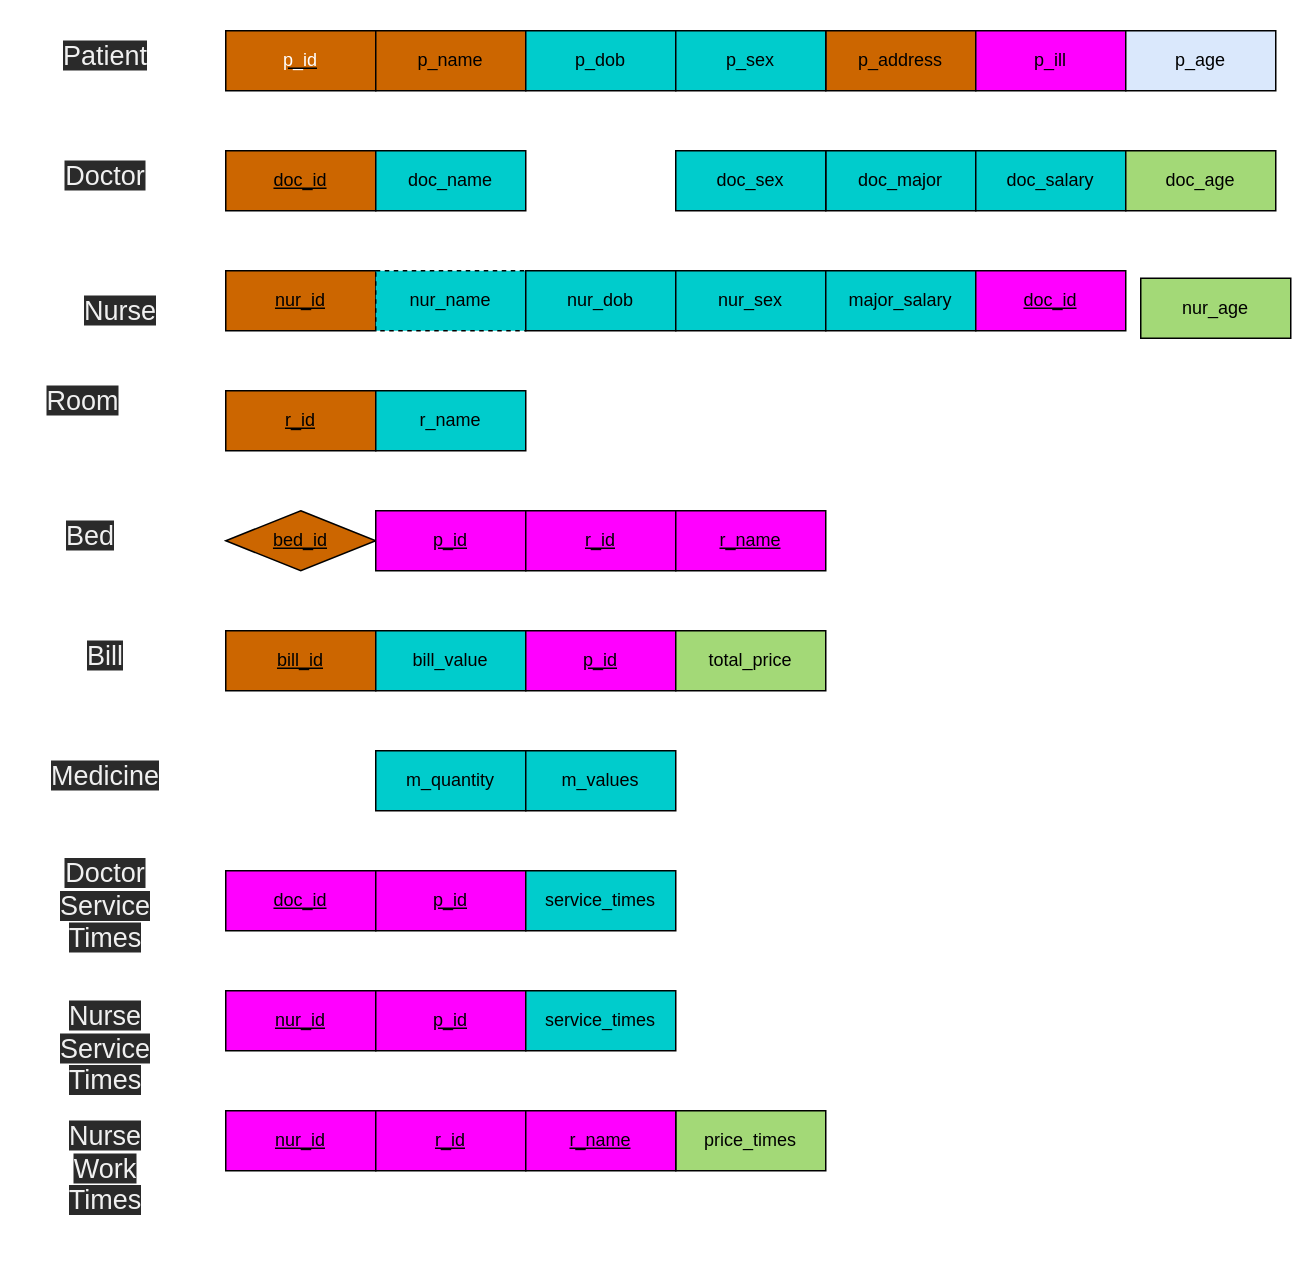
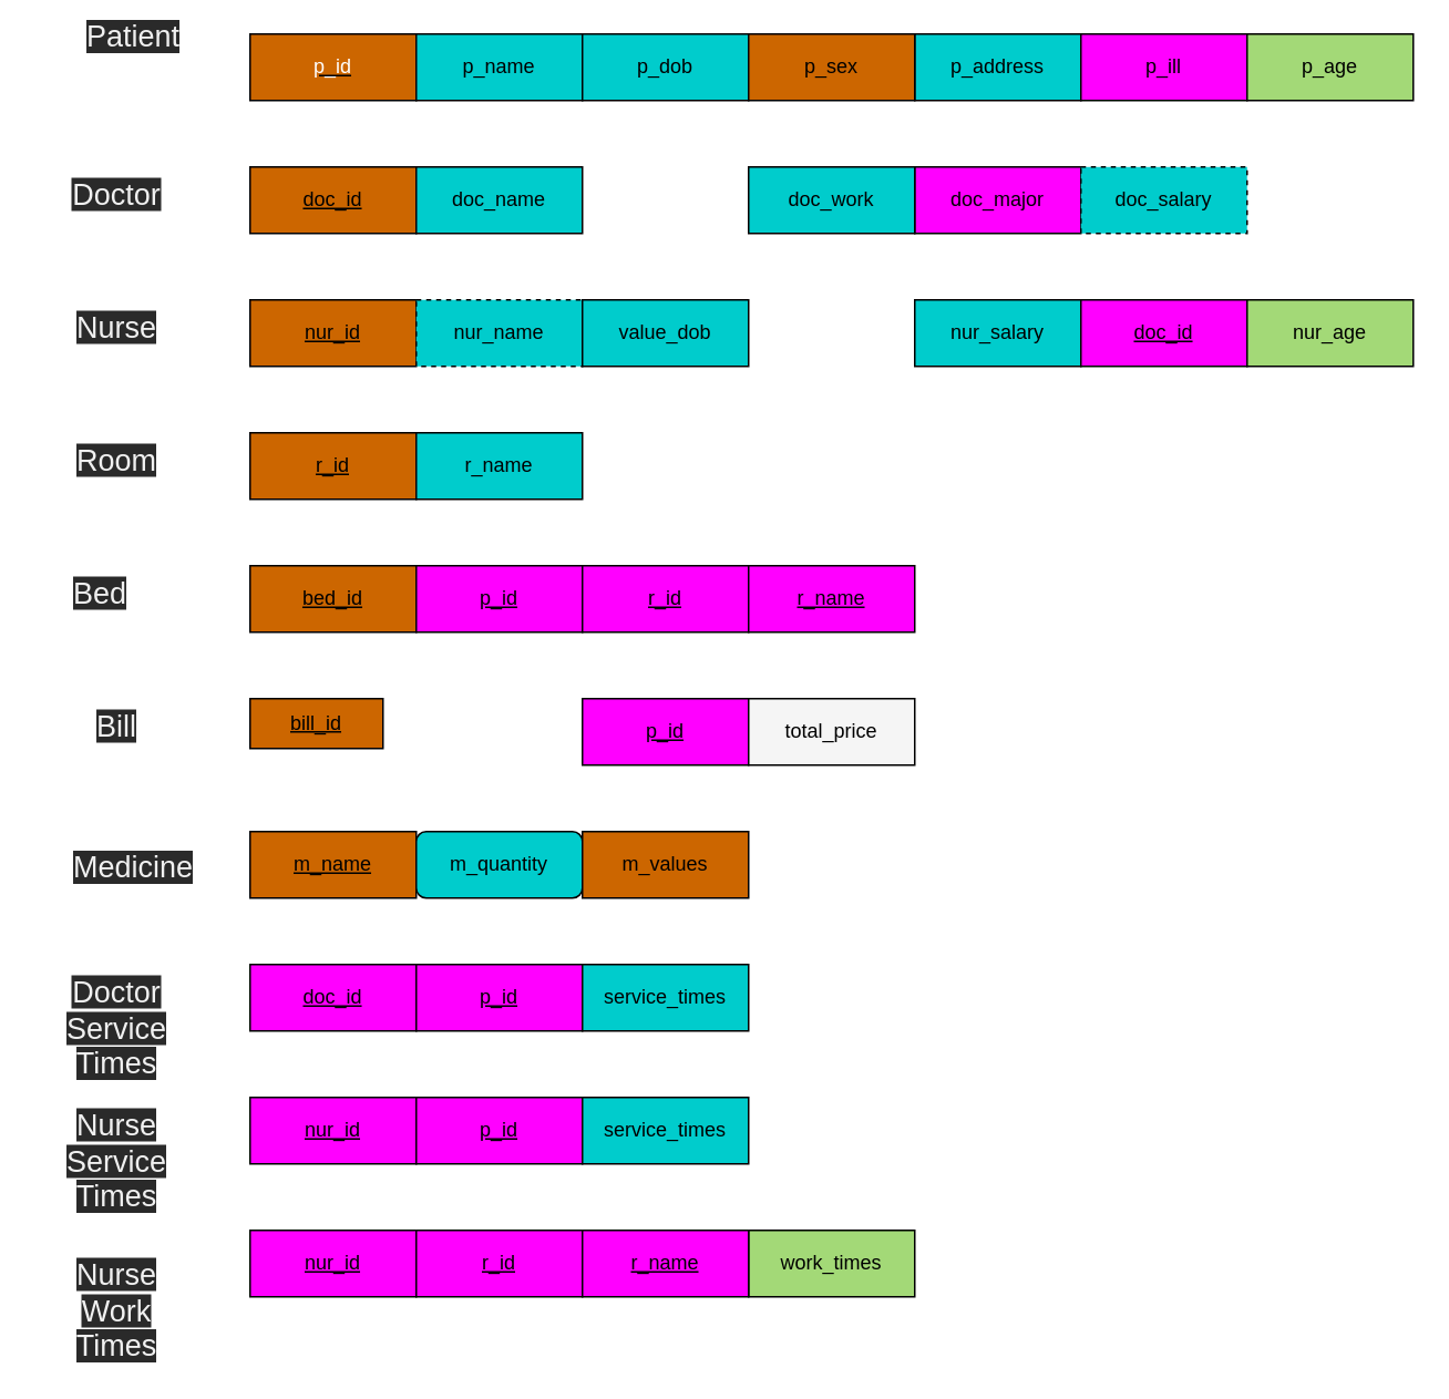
  <mxCell id="0" />
  <mxCell id="1" parent="0" />
  <mxCell id="2" value="&lt;u&gt;&lt;font color=&quot;#ffffff&quot;&gt;p_id&lt;/font&gt;&lt;/u&gt;" style="whiteSpace=wrap;html=1;align=center;fillColor=#CC6600;" parent="1" vertex="1"><mxGeometry x="150" y="20" width="100" height="40" as="geometry" /></mxCell>
- <mxCell id="3" value="p_name" style="whiteSpace=wrap;html=1;align=center;fillColor=#cc6600;" parent="1" vertex="1"><mxGeometry x="250" y="20" width="100" height="40" as="geometry" /></mxCell>
+ <mxCell id="3" value="p_name" style="whiteSpace=wrap;html=1;align=center;fillColor=#00CCCC;" parent="1" vertex="1"><mxGeometry x="250" y="20" width="100" height="40" as="geometry" /></mxCell>
  <mxCell id="4" value="&lt;span style=&quot;color: rgb(240 , 240 , 240) ; font-family: &amp;#34;helvetica&amp;#34; ; font-size: 18px ; font-style: normal ; font-weight: 400 ; letter-spacing: normal ; text-indent: 0px ; text-transform: none ; word-spacing: 0px ; background-color: rgb(42 , 42 , 42) ; display: inline ; float: none&quot;&gt;Doctor&lt;/span&gt;" style="text;whiteSpace=wrap;html=1;align=center;" parent="1" vertex="1"><mxGeometry x="30" y="100" width="80" height="40" as="geometry" /></mxCell>
- <mxCell id="5" value="&lt;span style=&quot;color: rgb(240 , 240 , 240) ; font-family: &amp;#34;helvetica&amp;#34; ; font-size: 18px ; font-style: normal ; font-weight: 400 ; letter-spacing: normal ; text-indent: 0px ; text-transform: none ; word-spacing: 0px ; background-color: rgb(42 , 42 , 42) ; display: inline ; float: none&quot;&gt;Room&lt;/span&gt;" style="text;whiteSpace=wrap;html=1;align=center;" parent="1" vertex="1"><mxGeometry x="15" y="250" width="80" height="40" as="geometry" /></mxCell>
- <mxCell id="6" value="&lt;span style=&quot;color: rgb(240 , 240 , 240) ; font-family: &amp;#34;helvetica&amp;#34; ; font-size: 18px ; font-style: normal ; font-weight: 400 ; letter-spacing: normal ; text-indent: 0px ; text-transform: none ; word-spacing: 0px ; background-color: rgb(42 , 42 , 42) ; display: inline ; float: none&quot;&gt;Nurse&lt;/span&gt;" style="text;whiteSpace=wrap;html=1;align=center;" parent="1" vertex="1"><mxGeometry x="40" y="190" width="80" height="40" as="geometry" /></mxCell>
+ <mxCell id="5" value="&lt;span style=&quot;color: rgb(240 , 240 , 240) ; font-family: &amp;#34;helvetica&amp;#34; ; font-size: 18px ; font-style: normal ; font-weight: 400 ; letter-spacing: normal ; text-indent: 0px ; text-transform: none ; word-spacing: 0px ; background-color: rgb(42 , 42 , 42) ; display: inline ; float: none&quot;&gt;Room&lt;/span&gt;" style="text;whiteSpace=wrap;html=1;align=center;" parent="1" vertex="1"><mxGeometry x="30" y="260" width="80" height="40" as="geometry" /></mxCell>
+ <mxCell id="6" value="&lt;span style=&quot;color: rgb(240 , 240 , 240) ; font-family: &amp;#34;helvetica&amp;#34; ; font-size: 18px ; font-style: normal ; font-weight: 400 ; letter-spacing: normal ; text-indent: 0px ; text-transform: none ; word-spacing: 0px ; background-color: rgb(42 , 42 , 42) ; display: inline ; float: none&quot;&gt;Nurse&lt;/span&gt;" style="text;whiteSpace=wrap;html=1;align=center;" parent="1" vertex="1"><mxGeometry x="30" y="180" width="80" height="40" as="geometry" /></mxCell>
  <mxCell id="7" value="&lt;span style=&quot;color: rgb(240 , 240 , 240) ; font-family: &amp;#34;helvetica&amp;#34; ; font-size: 18px ; font-style: normal ; font-weight: 400 ; letter-spacing: normal ; text-indent: 0px ; text-transform: none ; word-spacing: 0px ; background-color: rgb(42 , 42 , 42) ; display: inline ; float: none&quot;&gt;Bed&lt;/span&gt;" style="text;whiteSpace=wrap;html=1;align=center;" parent="1" vertex="1"><mxGeometry x="20" y="340" width="80" height="40" as="geometry" /></mxCell>
- <mxCell id="8" value="&lt;span style=&quot;color: rgb(240 , 240 , 240) ; font-family: &amp;#34;helvetica&amp;#34; ; font-size: 18px ; font-style: normal ; font-weight: 400 ; letter-spacing: normal ; text-indent: 0px ; text-transform: none ; word-spacing: 0px ; background-color: rgb(42 , 42 , 42) ; display: inline ; float: none&quot;&gt;Patient&lt;/span&gt;" style="text;whiteSpace=wrap;html=1;align=center;" parent="1" vertex="1"><mxGeometry x="30" y="20" width="80" height="40" as="geometry" /></mxCell>
+ <mxCell id="8" value="&lt;span style=&quot;color: rgb(240 , 240 , 240) ; font-family: &amp;#34;helvetica&amp;#34; ; font-size: 18px ; font-style: normal ; font-weight: 400 ; letter-spacing: normal ; text-indent: 0px ; text-transform: none ; word-spacing: 0px ; background-color: rgb(42 , 42 , 42) ; display: inline ; float: none&quot;&gt;Patient&lt;/span&gt;" style="text;whiteSpace=wrap;html=1;align=center;" parent="1" vertex="1"><mxGeometry x="40" y="5" width="80" height="40" as="geometry" /></mxCell>
  <mxCell id="9" value="&lt;span style=&quot;color: rgb(240 , 240 , 240) ; font-family: &amp;#34;helvetica&amp;#34; ; font-size: 18px ; font-style: normal ; font-weight: 400 ; letter-spacing: normal ; text-indent: 0px ; text-transform: none ; word-spacing: 0px ; background-color: rgb(42 , 42 , 42) ; display: inline ; float: none&quot;&gt;Bill&lt;/span&gt;" style="text;whiteSpace=wrap;html=1;align=center;" parent="1" vertex="1"><mxGeometry x="30" y="420" width="80" height="40" as="geometry" /></mxCell>
- <mxCell id="10" value="&lt;span style=&quot;color: rgb(240 , 240 , 240) ; font-family: &amp;#34;helvetica&amp;#34; ; font-size: 18px ; font-style: normal ; font-weight: 400 ; letter-spacing: normal ; text-indent: 0px ; text-transform: none ; word-spacing: 0px ; background-color: rgb(42 , 42 , 42) ; display: inline ; float: none&quot;&gt;Medicine&lt;/span&gt;" style="text;whiteSpace=wrap;html=1;align=center;" parent="1" vertex="1"><mxGeometry x="30" y="500" width="80" height="40" as="geometry" /></mxCell>
+ <mxCell id="10" value="&lt;span style=&quot;color: rgb(240 , 240 , 240) ; font-family: &amp;#34;helvetica&amp;#34; ; font-size: 18px ; font-style: normal ; font-weight: 400 ; letter-spacing: normal ; text-indent: 0px ; text-transform: none ; word-spacing: 0px ; background-color: rgb(42 , 42 , 42) ; display: inline ; float: none&quot;&gt;Medicine&lt;/span&gt;" style="text;whiteSpace=wrap;html=1;align=center;" parent="1" vertex="1"><mxGeometry x="40" y="505" width="80" height="40" as="geometry" /></mxCell>
  <mxCell id="11" value="p_dob" style="whiteSpace=wrap;html=1;align=center;fillColor=#00CCCC;" parent="1" vertex="1"><mxGeometry x="350" y="20" width="100" height="40" as="geometry" /></mxCell>
- <mxCell id="12" value="p_address" style="whiteSpace=wrap;html=1;align=center;fillColor=#cc6600;" parent="1" vertex="1"><mxGeometry x="550" y="20" width="100" height="40" as="geometry" /></mxCell>
- <mxCell id="13" value="p_sex" style="whiteSpace=wrap;html=1;align=center;fillColor=#00CCCC;" parent="1" vertex="1"><mxGeometry x="450" y="20" width="100" height="40" as="geometry" /></mxCell>
+ <mxCell id="12" value="p_address" style="whiteSpace=wrap;html=1;align=center;fillColor=#00CCCC;" parent="1" vertex="1"><mxGeometry x="550" y="20" width="100" height="40" as="geometry" /></mxCell>
+ <mxCell id="13" value="p_sex" style="whiteSpace=wrap;html=1;align=center;fillColor=#cc6600;" parent="1" vertex="1"><mxGeometry x="450" y="20" width="100" height="40" as="geometry" /></mxCell>
  <mxCell id="14" value="p_ill" style="whiteSpace=wrap;html=1;align=center;fillColor=#ff00ff;" parent="1" vertex="1"><mxGeometry x="650" y="20" width="100" height="40" as="geometry" /></mxCell>
  <mxCell id="15" value="&lt;u&gt;doc_id&lt;/u&gt;" style="whiteSpace=wrap;html=1;align=center;fillColor=#CC6600;" parent="1" vertex="1"><mxGeometry x="150" y="100" width="100" height="40" as="geometry" /></mxCell>
  <mxCell id="16" value="doc_name" style="whiteSpace=wrap;html=1;align=center;fillColor=#00CCCC;" parent="1" vertex="1"><mxGeometry x="250" y="100" width="100" height="40" as="geometry" /></mxCell>
- <mxCell id="17" value="doc_major" style="whiteSpace=wrap;html=1;align=center;fillColor=#00CCCC;" parent="1" vertex="1"><mxGeometry x="550" y="100" width="100" height="40" as="geometry" /></mxCell>
- <mxCell id="18" value="doc_sex" style="whiteSpace=wrap;html=1;align=center;fillColor=#00CCCC;" parent="1" vertex="1"><mxGeometry x="450" y="100" width="100" height="40" as="geometry" /></mxCell>
- <mxCell id="19" value="doc_salary" style="whiteSpace=wrap;html=1;align=center;fillColor=#00CCCC;" parent="1" vertex="1"><mxGeometry x="650" y="100" width="100" height="40" as="geometry" /></mxCell>
+ <mxCell id="17" value="doc_major" style="whiteSpace=wrap;html=1;align=center;fillColor=#ff00ff;" parent="1" vertex="1"><mxGeometry x="550" y="100" width="100" height="40" as="geometry" /></mxCell>
+ <mxCell id="18" value="doc_work" style="whiteSpace=wrap;html=1;align=center;fillColor=#00CCCC;" parent="1" vertex="1"><mxGeometry x="450" y="100" width="100" height="40" as="geometry" /></mxCell>
+ <mxCell id="19" value="doc_salary" style="whiteSpace=wrap;html=1;align=center;fillColor=#00CCCC;dashed=1;" parent="1" vertex="1"><mxGeometry x="650" y="100" width="100" height="40" as="geometry" /></mxCell>
  <mxCell id="20" value="&lt;u&gt;r_id&lt;/u&gt;" style="whiteSpace=wrap;html=1;align=center;fillColor=#CC6600;" parent="1" vertex="1"><mxGeometry x="150" y="260" width="100" height="40" as="geometry" /></mxCell>
- <mxCell id="21" value="&lt;u&gt;bed_id&lt;/u&gt;" style="rhombus;whiteSpace=wrap;html=1;align=center;fillColor=#CC6600;" parent="1" vertex="1"><mxGeometry x="150" y="340" width="100" height="40" as="geometry" /></mxCell>
- <mxCell id="22" value="&lt;u&gt;bill_id&lt;/u&gt;" style="whiteSpace=wrap;html=1;align=center;fillColor=#CC6600;" parent="1" vertex="1"><mxGeometry x="150" y="420" width="100" height="40" as="geometry" /></mxCell>
- <mxCell id="23" value="bill_value" style="whiteSpace=wrap;html=1;align=center;fillColor=#00CCCC;" parent="1" vertex="1"><mxGeometry x="250" y="420" width="100" height="40" as="geometry" /></mxCell>
- <mxCell id="25" value="m_quantity" style="whiteSpace=wrap;html=1;align=center;fillColor=#00CCCC;" parent="1" vertex="1"><mxGeometry x="250" y="500" width="100" height="40" as="geometry" /></mxCell>
- <mxCell id="26" value="m_values" style="whiteSpace=wrap;html=1;align=center;fillColor=#00CCCC;" parent="1" vertex="1"><mxGeometry x="350" y="500" width="100" height="40" as="geometry" /></mxCell>
+ <mxCell id="21" value="&lt;u&gt;bed_id&lt;/u&gt;" style="whiteSpace=wrap;html=1;align=center;fillColor=#CC6600;" parent="1" vertex="1"><mxGeometry x="150" y="340" width="100" height="40" as="geometry" /></mxCell>
+ <mxCell id="22" value="&lt;u&gt;bill_id&lt;/u&gt;" style="whiteSpace=wrap;html=1;align=center;fillColor=#CC6600;" parent="1" vertex="1"><mxGeometry x="150" y="420" width="80" height="30" as="geometry" /></mxCell>
+ <mxCell id="24" value="&lt;u&gt;m_name&lt;/u&gt;" style="whiteSpace=wrap;html=1;align=center;fillColor=#CC6600;" parent="1" vertex="1"><mxGeometry x="150" y="500" width="100" height="40" as="geometry" /></mxCell>
+ <mxCell id="25" value="m_quantity" style="whiteSpace=wrap;html=1;align=center;fillColor=#00CCCC;rounded=1;" parent="1" vertex="1"><mxGeometry x="250" y="500" width="100" height="40" as="geometry" /></mxCell>
+ <mxCell id="26" value="m_values" style="whiteSpace=wrap;html=1;align=center;fillColor=#cc6600;" parent="1" vertex="1"><mxGeometry x="350" y="500" width="100" height="40" as="geometry" /></mxCell>
  <mxCell id="27" value="&lt;u&gt;nur_id&lt;/u&gt;" style="whiteSpace=wrap;html=1;align=center;fillColor=#CC6600;" parent="1" vertex="1"><mxGeometry x="150" y="180" width="100" height="40" as="geometry" /></mxCell>
  <mxCell id="28" value="nur_name" style="whiteSpace=wrap;html=1;align=center;fillColor=#00CCCC;dashed=1;" parent="1" vertex="1"><mxGeometry x="250" y="180" width="100" height="40" as="geometry" /></mxCell>
- <mxCell id="29" value="nur_dob" style="whiteSpace=wrap;html=1;align=center;fillColor=#00CCCC;" parent="1" vertex="1"><mxGeometry x="350" y="180" width="100" height="40" as="geometry" /></mxCell>
- <mxCell id="30" value="nur_sex" style="whiteSpace=wrap;html=1;align=center;fillColor=#00CCCC;" parent="1" vertex="1"><mxGeometry x="450" y="180" width="100" height="40" as="geometry" /></mxCell>
- <mxCell id="31" value="major_salary" style="whiteSpace=wrap;html=1;align=center;fillColor=#00CCCC;" parent="1" vertex="1"><mxGeometry x="550" y="180" width="100" height="40" as="geometry" /></mxCell>
+ <mxCell id="29" value="value_dob" style="whiteSpace=wrap;html=1;align=center;fillColor=#00CCCC;" parent="1" vertex="1"><mxGeometry x="350" y="180" width="100" height="40" as="geometry" /></mxCell>
+ <mxCell id="31" value="nur_salary" style="whiteSpace=wrap;html=1;align=center;fillColor=#00CCCC;" parent="1" vertex="1"><mxGeometry x="550" y="180" width="100" height="40" as="geometry" /></mxCell>
  <mxCell id="32" value="&lt;u&gt;p_id&lt;/u&gt;" style="whiteSpace=wrap;html=1;align=center;fillColor=#FF00FF;" parent="1" vertex="1"><mxGeometry x="350" y="420" width="100" height="40" as="geometry" /></mxCell>
  <mxCell id="33" value="&lt;u&gt;p_id&lt;/u&gt;" style="whiteSpace=wrap;html=1;align=center;fillColor=#FF00FF;" parent="1" vertex="1"><mxGeometry x="250" y="340" width="100" height="40" as="geometry" /></mxCell>
  <mxCell id="34" value="&lt;u&gt;doc_id&lt;/u&gt;" style="whiteSpace=wrap;html=1;align=center;fillColor=#FF00FF;" parent="1" vertex="1"><mxGeometry x="650" y="180" width="100" height="40" as="geometry" /></mxCell>
  <mxCell id="35" value="&lt;u&gt;r_id&lt;/u&gt;" style="whiteSpace=wrap;html=1;align=center;fillColor=#FF00FF;" parent="1" vertex="1"><mxGeometry x="350" y="340" width="100" height="40" as="geometry" /></mxCell>
  <mxCell id="36" value="&lt;u&gt;r_name&lt;/u&gt;" style="whiteSpace=wrap;html=1;align=center;fillColor=#FF00FF;" parent="1" vertex="1"><mxGeometry x="450" y="340" width="100" height="40" as="geometry" /></mxCell>
- <mxCell id="37" value="&lt;span style=&quot;color: rgb(240 , 240 , 240) ; font-family: &amp;#34;helvetica&amp;#34; ; font-size: 18px ; font-style: normal ; font-weight: 400 ; letter-spacing: normal ; text-indent: 0px ; text-transform: none ; word-spacing: 0px ; background-color: rgb(42 , 42 , 42) ; display: inline ; float: none&quot;&gt;Doctor&lt;br&gt;Service&lt;br&gt;Times&lt;br&gt;&lt;/span&gt;" style="text;whiteSpace=wrap;html=1;align=center;" parent="1" vertex="1"><mxGeometry x="30" y="565" width="80" height="80" as="geometry" /></mxCell>
+ <mxCell id="37" value="&lt;span style=&quot;color: rgb(240 , 240 , 240) ; font-family: &amp;#34;helvetica&amp;#34; ; font-size: 18px ; font-style: normal ; font-weight: 400 ; letter-spacing: normal ; text-indent: 0px ; text-transform: none ; word-spacing: 0px ; background-color: rgb(42 , 42 , 42) ; display: inline ; float: none&quot;&gt;Doctor&lt;br&gt;Service&lt;br&gt;Times&lt;br&gt;&lt;/span&gt;" style="text;whiteSpace=wrap;html=1;align=center;" parent="1" vertex="1"><mxGeometry x="30" y="580" width="80" height="80" as="geometry" /></mxCell>
  <mxCell id="38" value="&lt;span style=&quot;color: rgb(240 , 240 , 240) ; font-family: &amp;#34;helvetica&amp;#34; ; font-size: 18px ; font-style: normal ; font-weight: 400 ; letter-spacing: normal ; text-indent: 0px ; text-transform: none ; word-spacing: 0px ; background-color: rgb(42 , 42 , 42) ; display: inline ; float: none&quot;&gt;Nurse&lt;br&gt;Service&lt;br&gt;Times&lt;br&gt;&lt;/span&gt;" style="text;whiteSpace=wrap;html=1;align=center;" parent="1" vertex="1"><mxGeometry x="30" y="660" width="80" height="80" as="geometry" /></mxCell>
- <mxCell id="39" value="&lt;span style=&quot;color: rgb(240 , 240 , 240) ; font-family: &amp;#34;helvetica&amp;#34; ; font-size: 18px ; font-style: normal ; font-weight: 400 ; letter-spacing: normal ; text-indent: 0px ; text-transform: none ; word-spacing: 0px ; background-color: rgb(42 , 42 , 42) ; display: inline ; float: none&quot;&gt;Nurse&lt;br&gt;Work&lt;br&gt;Times&lt;br&gt;&lt;/span&gt;" style="text;whiteSpace=wrap;html=1;align=center;" parent="1" vertex="1"><mxGeometry x="30" y="740" width="80" height="80" as="geometry" /></mxCell>
+ <mxCell id="39" value="&lt;span style=&quot;color: rgb(240 , 240 , 240) ; font-family: &amp;#34;helvetica&amp;#34; ; font-size: 18px ; font-style: normal ; font-weight: 400 ; letter-spacing: normal ; text-indent: 0px ; text-transform: none ; word-spacing: 0px ; background-color: rgb(42 , 42 , 42) ; display: inline ; float: none&quot;&gt;Nurse&lt;br&gt;Work&lt;br&gt;Times&lt;br&gt;&lt;/span&gt;" style="text;whiteSpace=wrap;html=1;align=center;" parent="1" vertex="1"><mxGeometry x="30" y="750" width="80" height="80" as="geometry" /></mxCell>
  <mxCell id="40" value="&lt;u&gt;doc_id&lt;/u&gt;" style="whiteSpace=wrap;html=1;align=center;fillColor=#FF00FF;" parent="1" vertex="1"><mxGeometry x="150" y="580" width="100" height="40" as="geometry" /></mxCell>
  <mxCell id="41" value="&lt;u&gt;p_id&lt;/u&gt;" style="whiteSpace=wrap;html=1;align=center;fillColor=#FF00FF;" parent="1" vertex="1"><mxGeometry x="250" y="580" width="100" height="40" as="geometry" /></mxCell>
  <mxCell id="42" value="service_times" style="whiteSpace=wrap;html=1;align=center;fillColor=#00CCCC;" parent="1" vertex="1"><mxGeometry x="350" y="580" width="100" height="40" as="geometry" /></mxCell>
  <mxCell id="43" value="&lt;u&gt;nur_id&lt;/u&gt;" style="whiteSpace=wrap;html=1;align=center;fillColor=#FF00FF;" parent="1" vertex="1"><mxGeometry x="150" y="660" width="100" height="40" as="geometry" /></mxCell>
  <mxCell id="44" value="&lt;u&gt;p_id&lt;/u&gt;" style="whiteSpace=wrap;html=1;align=center;fillColor=#FF00FF;" parent="1" vertex="1"><mxGeometry x="250" y="660" width="100" height="40" as="geometry" /></mxCell>
  <mxCell id="45" value="service_times" style="whiteSpace=wrap;html=1;align=center;fillColor=#00CCCC;" parent="1" vertex="1"><mxGeometry x="350" y="660" width="100" height="40" as="geometry" /></mxCell>
  <mxCell id="46" value="&lt;u&gt;nur_id&lt;/u&gt;" style="whiteSpace=wrap;html=1;align=center;fillColor=#FF00FF;" parent="1" vertex="1"><mxGeometry x="150" y="740" width="100" height="40" as="geometry" /></mxCell>
  <mxCell id="47" value="&lt;u&gt;r_id&lt;/u&gt;" style="whiteSpace=wrap;html=1;align=center;fillColor=#FF00FF;" parent="1" vertex="1"><mxGeometry x="250" y="740" width="100" height="40" as="geometry" /></mxCell>
- <mxCell id="48" value="price_times" style="whiteSpace=wrap;html=1;align=center;fillColor=#A3D977;" parent="1" vertex="1"><mxGeometry x="450" y="740" width="100" height="40" as="geometry" /></mxCell>
+ <mxCell id="48" value="work_times" style="whiteSpace=wrap;html=1;align=center;fillColor=#A3D977;" parent="1" vertex="1"><mxGeometry x="450" y="740" width="100" height="40" as="geometry" /></mxCell>
  <mxCell id="49" value="&lt;u&gt;r_name&lt;/u&gt;" style="whiteSpace=wrap;html=1;align=center;fillColor=#FF00FF;" parent="1" vertex="1"><mxGeometry x="350" y="740" width="100" height="40" as="geometry" /></mxCell>
- <mxCell id="50" value="p_age" style="whiteSpace=wrap;html=1;align=center;fillColor=#dae8fc;" parent="1" vertex="1"><mxGeometry x="750" y="20" width="100" height="40" as="geometry" /></mxCell>
- <mxCell id="51" value="doc_age" style="whiteSpace=wrap;html=1;align=center;fillColor=#A3D977;" parent="1" vertex="1"><mxGeometry x="750" y="100" width="100" height="40" as="geometry" /></mxCell>
- <mxCell id="52" value="nur_age" style="whiteSpace=wrap;html=1;align=center;fillColor=#A3D977;" parent="1" vertex="1"><mxGeometry x="760" y="185" width="100" height="40" as="geometry" /></mxCell>
- <mxCell id="53" value="total_price" style="whiteSpace=wrap;html=1;align=center;fillColor=#A3D977;" vertex="1" parent="1"><mxGeometry x="450" y="420" width="100" height="40" as="geometry" /></mxCell>
+ <mxCell id="50" value="p_age" style="whiteSpace=wrap;html=1;align=center;fillColor=#A3D977;" parent="1" vertex="1"><mxGeometry x="750" y="20" width="100" height="40" as="geometry" /></mxCell>
+ <mxCell id="52" value="nur_age" style="whiteSpace=wrap;html=1;align=center;fillColor=#A3D977;" parent="1" vertex="1"><mxGeometry x="750" y="180" width="100" height="40" as="geometry" /></mxCell>
+ <mxCell id="53" value="total_price" style="whiteSpace=wrap;html=1;align=center;fillColor=#f5f5f5;" vertex="1" parent="1"><mxGeometry x="450" y="420" width="100" height="40" as="geometry" /></mxCell>
  <mxCell id="54" value="r_name" style="whiteSpace=wrap;html=1;align=center;fillColor=#00CCCC;" vertex="1" parent="1"><mxGeometry x="250" y="260" width="100" height="40" as="geometry" /></mxCell>
